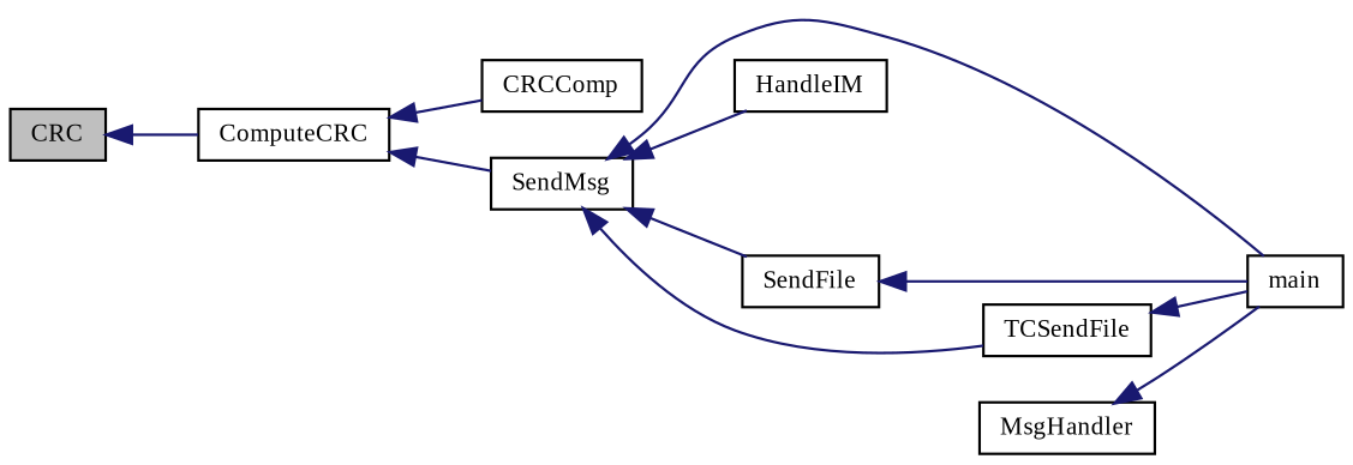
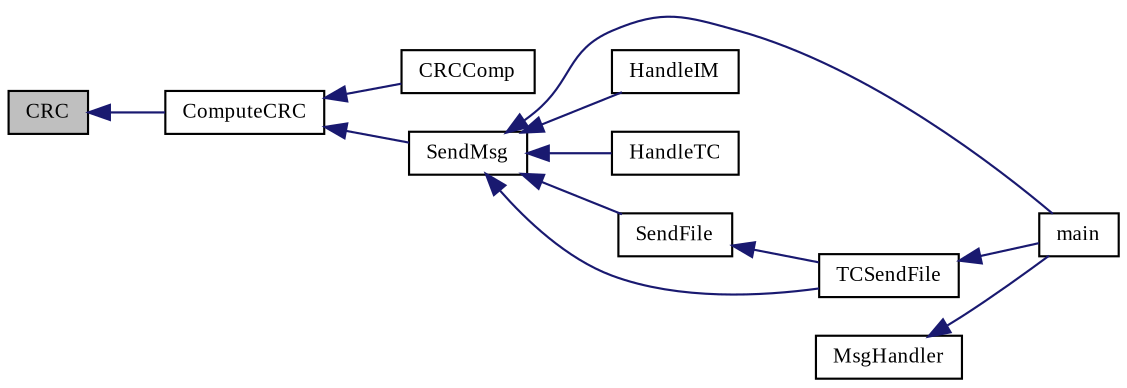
  digraph {
    fontname="Liberation Serif"
    rankdir=LR
    node [color=black fillcolor=white fontname="Liberation Serif" fontsize=10 shape=record style=filled]
    edge [color=midnightblue dir=back fontname="Liberation Serif" fontsize=10 labelfontname=Helvetica labelfontsize=10 style=solid]
    n1 [fillcolor=grey75 fontcolor=black height=0.2 label=CRC width=0.4]
    n2 [height=0.2 label=ComputeCRC width=0.4]
    n3 [height=0.2 label=CRCComp width=0.4]
    n4 [height=0.2 label=SendMsg width=0.4]
    n5 [height=0.2 label=main width=0.4]
    n6 [height=0.2 label=HandleIM width=0.4]
+   n7 [height=0.2 label=HandleTC width=0.4]
    n8 [height=0.2 label=SendFile width=0.4]
    n9 [height=0.2 label=TCSendFile width=0.4]
    n10 [height=0.2 label=MsgHandler width=0.4]
    n1 -> n2
    n2 -> n3
    n2 -> n4
    n4 -> n5
    n4 -> n6
+   n4 -> n7
    n4 -> n8
    n4 -> n9
-   n8 -> n5
+   n8 -> n9
    n9 -> n5
    n10 -> n5
  }
